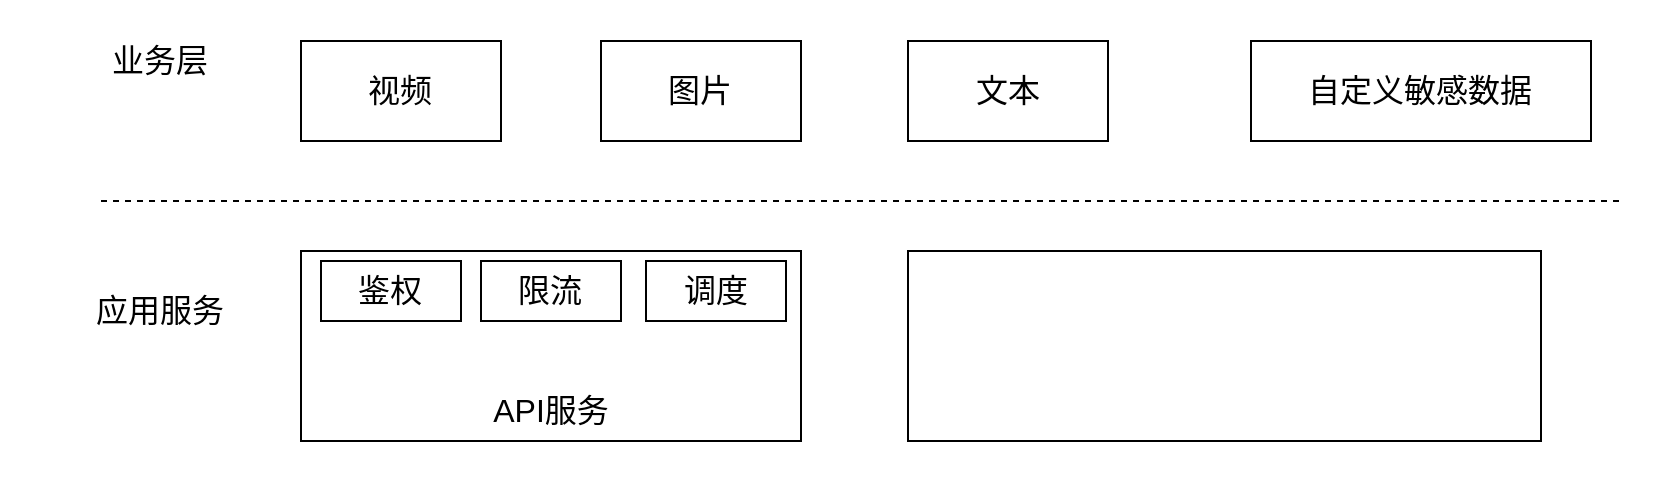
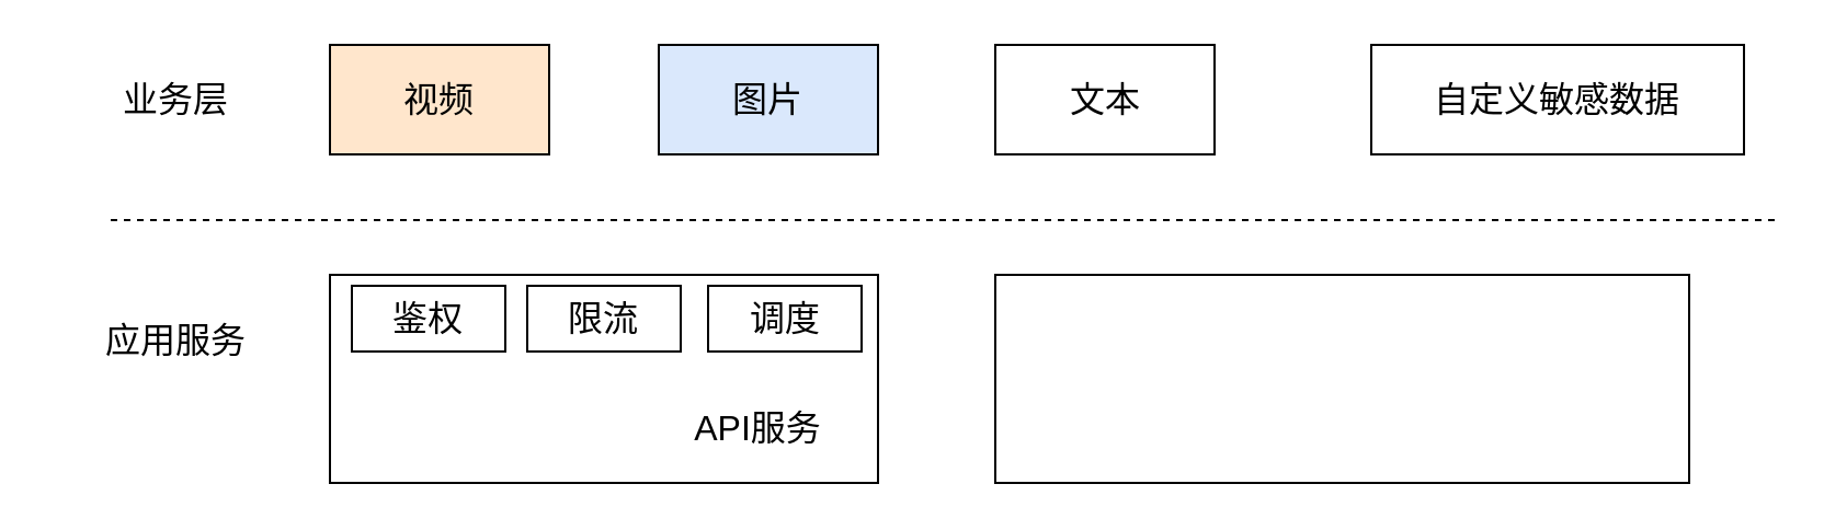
  <mxCell id="0" />
  <mxCell id="1" parent="0" />
- <mxCell id="2" value="视频" style="rounded=0;whiteSpace=wrap;html=1;fontSize=16;" parent="1" vertex="1"><mxGeometry x="150" y="20" width="100" height="50" as="geometry" /></mxCell>
- <mxCell id="3" value="图片" style="rounded=0;whiteSpace=wrap;html=1;fontSize=16;" parent="1" vertex="1"><mxGeometry x="300" y="20" width="100" height="50" as="geometry" /></mxCell>
+ <mxCell id="2" value="视频" style="rounded=0;whiteSpace=wrap;html=1;fontSize=16;fillColor=#ffe6cc;" parent="1" vertex="1"><mxGeometry x="150" y="20" width="100" height="50" as="geometry" /></mxCell>
+ <mxCell id="3" value="图片" style="rounded=0;whiteSpace=wrap;html=1;fontSize=16;fillColor=#dae8fc;" parent="1" vertex="1"><mxGeometry x="300" y="20" width="100" height="50" as="geometry" /></mxCell>
  <mxCell id="4" value="文本" style="rounded=0;whiteSpace=wrap;html=1;fontSize=16;" parent="1" vertex="1"><mxGeometry x="453.5" y="20" width="100" height="50" as="geometry" /></mxCell>
  <mxCell id="5" value="自定义敏感数据" style="rounded=0;whiteSpace=wrap;html=1;fontSize=16;" parent="1" vertex="1"><mxGeometry x="625" y="20" width="170" height="50" as="geometry" /></mxCell>
- <mxCell id="6" value="业务层" style="text;html=1;strokeColor=none;fillColor=none;align=center;verticalAlign=middle;whiteSpace=wrap;rounded=0;fontSize=16;" parent="1" vertex="1"><mxGeometry x="50" y="15" width="60" height="30" as="geometry" /></mxCell>
+ <mxCell id="6" value="业务层" style="text;html=1;strokeColor=none;fillColor=none;align=center;verticalAlign=middle;whiteSpace=wrap;rounded=0;fontSize=16;" parent="1" vertex="1"><mxGeometry x="50" y="30" width="60" height="30" as="geometry" /></mxCell>
  <mxCell id="7" value="应用服务" style="text;html=1;strokeColor=none;fillColor=none;align=center;verticalAlign=middle;whiteSpace=wrap;rounded=0;fontSize=16;" parent="1" vertex="1"><mxGeometry x="20" y="140" width="120" height="30" as="geometry" /></mxCell>
  <mxCell id="8" value="" style="endArrow=none;dashed=1;html=1;rounded=0;fontSize=16;" parent="1" edge="1"><mxGeometry width="50" height="50" relative="1" as="geometry"><mxPoint x="50" y="100" as="sourcePoint" /><mxPoint x="810" y="100" as="targetPoint" /></mxGeometry></mxCell>
  <mxCell id="9" value="" style="rounded=0;whiteSpace=wrap;html=1;fontSize=16;" parent="1" vertex="1"><mxGeometry x="150" y="125" width="250" height="95" as="geometry" /></mxCell>
- <mxCell id="10" value="API服务" style="text;html=1;strokeColor=none;fillColor=none;align=center;verticalAlign=middle;whiteSpace=wrap;rounded=0;fontSize=16;" parent="1" vertex="1"><mxGeometry x="227.5" y="190" width="95" height="30" as="geometry" /></mxCell>
+ <mxCell id="10" value="API服务" style="text;html=1;strokeColor=none;fillColor=none;align=center;verticalAlign=middle;whiteSpace=wrap;rounded=0;fontSize=16;" parent="1" vertex="1"><mxGeometry x="297.5" y="180" width="95" height="30" as="geometry" /></mxCell>
  <mxCell id="11" value="鉴权" style="rounded=0;whiteSpace=wrap;html=1;fontSize=16;" parent="1" vertex="1"><mxGeometry x="160" y="130" width="70" height="30" as="geometry" /></mxCell>
  <mxCell id="12" value="限流" style="rounded=0;whiteSpace=wrap;html=1;fontSize=16;" parent="1" vertex="1"><mxGeometry x="240" y="130" width="70" height="30" as="geometry" /></mxCell>
  <mxCell id="13" value="调度" style="rounded=0;whiteSpace=wrap;html=1;fontSize=16;" parent="1" vertex="1"><mxGeometry x="322.5" y="130" width="70" height="30" as="geometry" /></mxCell>
  <mxCell id="14" value="" style="rounded=0;whiteSpace=wrap;html=1;fontSize=16;" vertex="1" parent="1"><mxGeometry x="453.5" y="125" width="316.5" height="95" as="geometry" /></mxCell>
